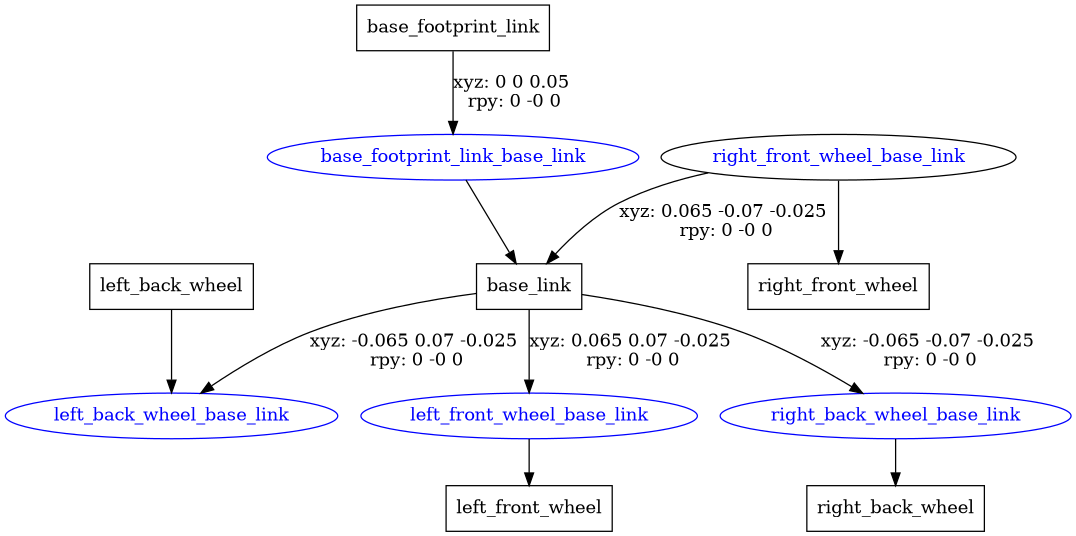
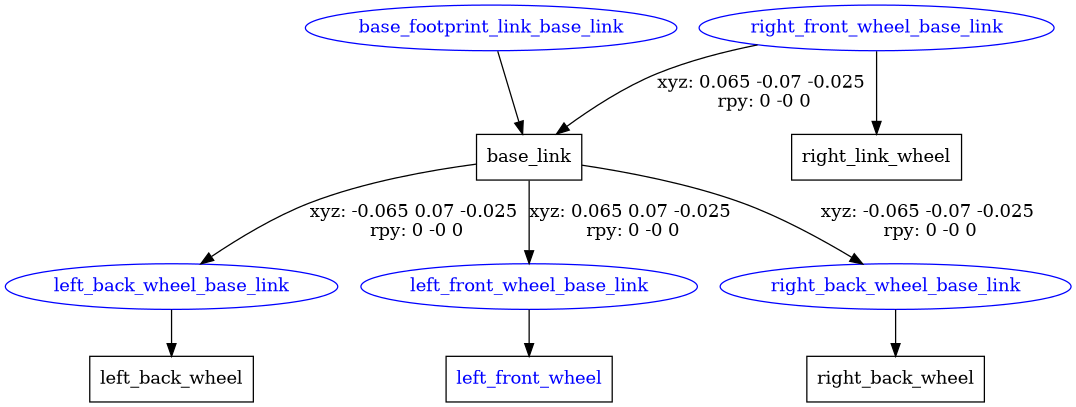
  digraph {
    node [shape=box]
-   n1 [label=base_footprint_link]
    base_footprint_link_base_link [color=blue fontcolor=blue shape=ellipse]
    n3 [label=base_link]
    left_back_wheel_base_link [color=blue fontcolor=blue shape=ellipse]
    left_front_wheel_base_link [color=blue fontcolor=blue shape=ellipse]
    right_back_wheel_base_link [color=blue fontcolor=blue shape=ellipse]
    n7 [label=left_back_wheel]
-   n8 [label=left_front_wheel]
+   n8 [label=left_front_wheel fontcolor=blue]
    n9 [label=right_back_wheel]
-   right_front_wheel_base_link [color=black fontcolor=blue shape=ellipse]
-   n11 [label=right_front_wheel]
-   n1 -> base_footprint_link_base_link [label="xyz: 0 0 0.05 \nrpy: 0 -0 0"]
+   right_front_wheel_base_link [color=blue fontcolor=blue shape=ellipse]
+   n11 [label=right_link_wheel]
    base_footprint_link_base_link -> n3
    n3 -> left_back_wheel_base_link [label="xyz: -0.065 0.07 -0.025 \nrpy: 0 -0 0"]
    n3 -> left_front_wheel_base_link [label="xyz: 0.065 0.07 -0.025 \nrpy: 0 -0 0"]
    n3 -> right_back_wheel_base_link [label="xyz: -0.065 -0.07 -0.025 \nrpy: 0 -0 0"]
-   n7 -> left_back_wheel_base_link
+   left_back_wheel_base_link -> n7
    left_front_wheel_base_link -> n8
    right_back_wheel_base_link -> n9
    right_front_wheel_base_link -> n3 [label="xyz: 0.065 -0.07 -0.025 \nrpy: 0 -0 0"]
    right_front_wheel_base_link -> n11
  }
